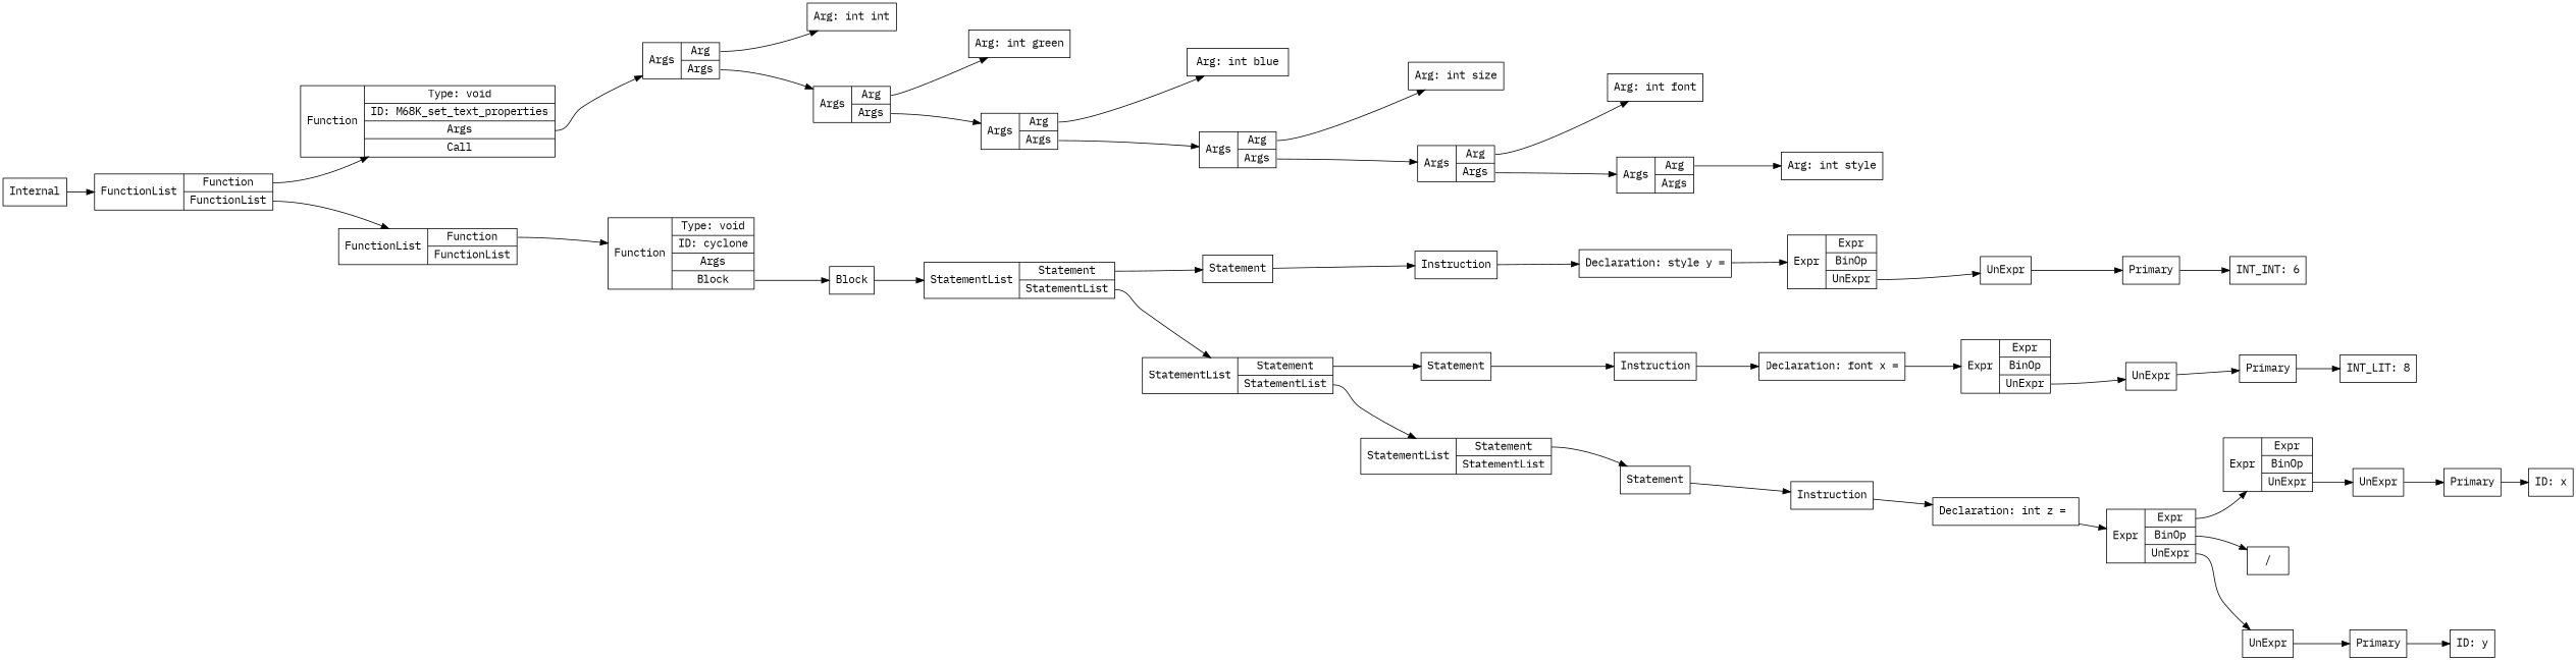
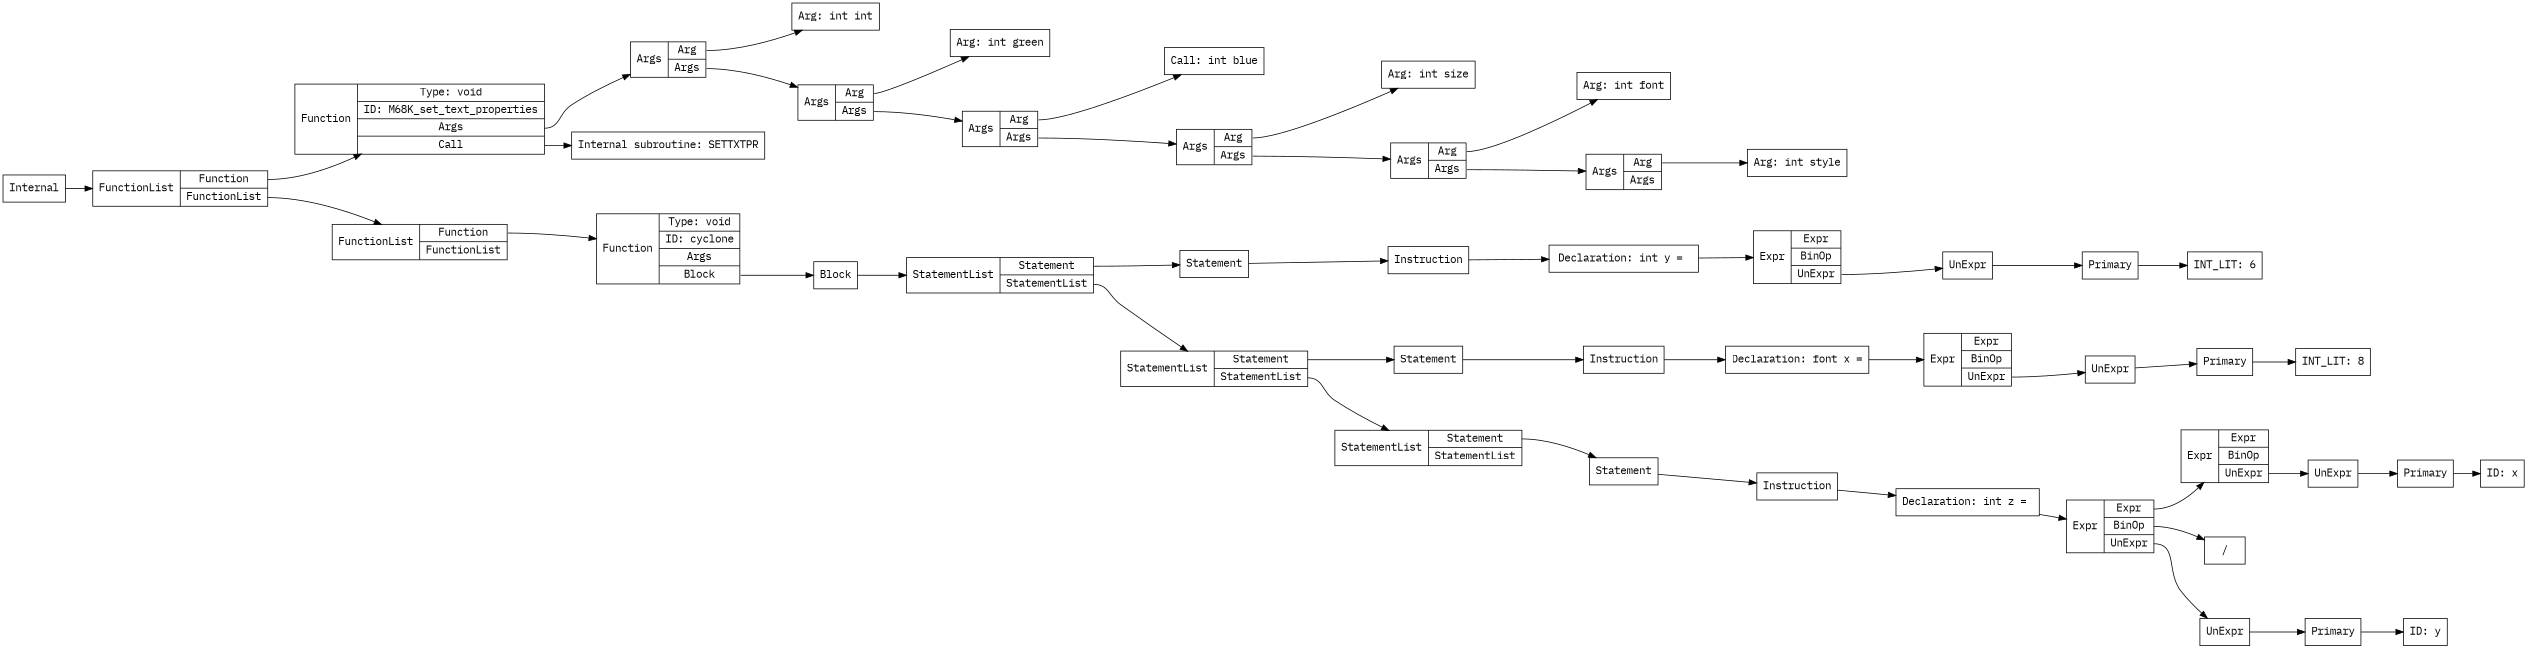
  digraph {
    fontname="IBM Plex Mono"
    nodesep=1
    rankdir=LR
    node [fontname="IBM Plex Mono" shape=box]
    edge [fontname="IBM Plex Mono"]
    n1 [label="Arg: int int"]
    n2 [label="Arg: int green"]
-   n3 [label="Arg: int blue"]
+   n3 [label="Call: int blue"]
    n4 [label="Arg: int size"]
    n5 [label="Arg: int font"]
    n6 [label="Arg: int style"]
    n7 [label="{Args | {<a>Arg | <as> Args}}" shape=record]
    n8 [label="{Args | {<a>Arg | <as> Args}}" shape=record]
    n9 [label="{Args | {<a>Arg | <as> Args}}" shape=record]
    n10 [label="{Args | {<a>Arg | <as> Args}}" shape=record]
    n11 [label="{Args | {<a>Arg | <as> Args}}" shape=record]
    n12 [label="{Args | {<a>Arg | <as> Args}}" shape=record]
+   n13 [label="Internal subroutine: SETTXTPR"]
    n14 [label="{Function | {Type: void | ID: M68K_set_text_properties | <a>Args | <b> Call }}" shape=record]
    n15 [label=Primary]
-   n16 [label="INT_INT: 6"]
+   n16 [label="INT_LIT: 6"]
    n17 [label=UnExpr]
    n18 [label="{Expr | {<e>Expr | <bo>BinOp | <ue>UnExpr}}" shape=record]
-   n19 [label="Declaration: style y ="]
+   n19 [label="Declaration: int y = "]
    n20 [label=Instruction]
    n21 [label=Statement]
    n22 [label=Primary]
    n23 [label="INT_LIT: 8"]
    n24 [label=UnExpr]
    n25 [label="{Expr | {<e>Expr | <bo>BinOp | <ue>UnExpr}}" shape=record]
    n26 [label="Declaration: font x ="]
    n27 [label=Instruction]
    n28 [label=Statement]
    n29 [label=Primary]
    n30 [label="ID: x"]
    n31 [label=UnExpr]
    n32 [label="{Expr | {<e>Expr | <bo>BinOp | <ue>UnExpr}}" shape=record]
    n33 [label=Primary]
    n34 [label="ID: y"]
    n35 [label=UnExpr]
    n36 [label="{Expr | {<e>Expr | <bo>BinOp | <ue>UnExpr}}" shape=record]
    n37 [label="/"]
    n38 [label="Declaration: int z = "]
    n39 [label=Instruction]
    n40 [label=Statement]
    n41 [label="{StatementList | {<s>Statement | <sl>StatementList}}" shape=record]
    n42 [label="{StatementList | {<s>Statement | <sl>StatementList}}" shape=record]
    n43 [label="{StatementList | {<s>Statement | <sl>StatementList}}" shape=record]
    n44 [label=Block]
    n45 [label="{Function | {Type: void | ID: cyclone | <a>Args | <b>Block}}" shape=record]
    n46 [label="{FunctionList | {<f> Function | <fl> FunctionList}}" shape=record]
    n47 [label="{FunctionList | {<f> Function | <fl> FunctionList}}" shape=record]
    n48 [label=Internal]
    n7 -> n6 [tailport=a]
    n8 -> n5 [tailport=a]
    n8 -> n7 [tailport=as]
    n9 -> n4 [tailport=a]
    n9 -> n8 [tailport=as]
    n10 -> n3 [tailport=a]
    n10 -> n9 [tailport=as]
    n11 -> n2 [tailport=a]
    n11 -> n10 [tailport=as]
    n12 -> n1 [tailport=a]
    n12 -> n11 [tailport=as]
    n14 -> n12 [tailport=a]
+   n14 -> n13 [tailport=b]
    n15 -> n16
    n17 -> n15
    n18 -> n17 [tailport=ue]
    n19 -> n18
    n20 -> n19
    n21 -> n20
    n22 -> n23
    n24 -> n22
    n25 -> n24 [tailport=ue]
    n26 -> n25
    n27 -> n26
    n28 -> n27
    n29 -> n30
    n31 -> n29
    n32 -> n31 [tailport=ue]
    n33 -> n34
    n35 -> n33
    n36 -> n32 [tailport=e]
    n36 -> n35 [tailport=ue]
    n36 -> n37 [tailport=bo]
    n38 -> n36
    n39 -> n38
    n40 -> n39
    n41 -> n40 [tailport=s]
    n42 -> n28 [tailport=s]
    n42 -> n41 [tailport=sl]
    n43 -> n21 [tailport=s]
    n43 -> n42 [tailport=sl]
    n44 -> n43
    n45 -> n44 [tailport=b]
    n46 -> n45 [tailport=f]
    n47 -> n14 [tailport=f]
    n47 -> n46 [tailport=fl]
    n48 -> n47
  }
